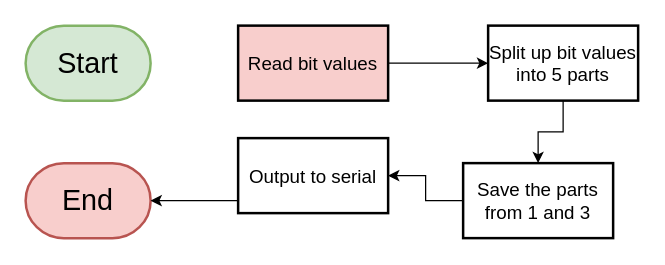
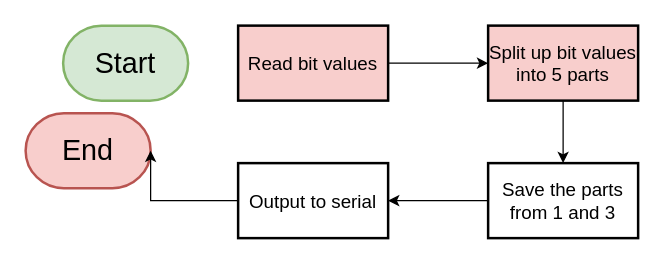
  <mxCell id="0" />
  <mxCell id="1" parent="0" />
- <mxCell id="2" value="&lt;font style=&quot;font-size: 23px&quot;&gt;Start&lt;/font&gt;" style="strokeWidth=2;html=1;shape=mxgraph.flowchart.terminator;whiteSpace=wrap;fillColor=#d5e8d4;strokeColor=#82b366;sketch=0;" parent="1" vertex="1"><mxGeometry x="20" y="20" width="100" height="60" as="geometry" /></mxCell>
+ <mxCell id="2" value="&lt;font style=&quot;font-size: 23px&quot;&gt;Start&lt;/font&gt;" style="strokeWidth=2;html=1;shape=mxgraph.flowchart.terminator;whiteSpace=wrap;fillColor=#d5e8d4;strokeColor=#82b366;sketch=0;" parent="1" vertex="1"><mxGeometry x="50" y="20" width="100" height="60" as="geometry" /></mxCell>
  <mxCell id="3" value="" style="edgeStyle=orthogonalEdgeStyle;rounded=0;orthogonalLoop=1;jettySize=auto;html=1;fontSize=15;" parent="1" source="4" target="6" edge="1"><mxGeometry relative="1" as="geometry" /></mxCell>
  <mxCell id="4" value="Read bit values" style="whiteSpace=wrap;html=1;strokeWidth=2;sketch=0;glass=0;shadow=0;fontSize=15;rounded=0;fillColor=#f8cecc;" parent="1" vertex="1"><mxGeometry x="190" y="20" width="120" height="60" as="geometry" /></mxCell>
  <mxCell id="5" value="" style="edgeStyle=orthogonalEdgeStyle;rounded=0;orthogonalLoop=1;jettySize=auto;html=1;fontSize=15;" parent="1" source="6" target="8" edge="1"><mxGeometry relative="1" as="geometry" /></mxCell>
- <mxCell id="6" value="Split up bit values into 5 parts" style="whiteSpace=wrap;html=1;shadow=0;fontSize=15;strokeWidth=2;glass=0;sketch=0;" parent="1" vertex="1"><mxGeometry x="390" y="20" width="120" height="60" as="geometry" /></mxCell>
+ <mxCell id="6" value="Split up bit values into 5 parts" style="whiteSpace=wrap;html=1;shadow=0;fontSize=15;strokeWidth=2;glass=0;sketch=0;fillColor=#f8cecc;" parent="1" vertex="1"><mxGeometry x="390" y="20" width="120" height="60" as="geometry" /></mxCell>
  <mxCell id="7" value="" style="edgeStyle=orthogonalEdgeStyle;rounded=0;orthogonalLoop=1;jettySize=auto;html=1;fontSize=15;" parent="1" source="8" target="9" edge="1"><mxGeometry relative="1" as="geometry" /></mxCell>
- <mxCell id="8" value="Save the parts from 1 and 3" style="whiteSpace=wrap;html=1;shadow=0;fontSize=15;strokeWidth=2;glass=0;sketch=0;" parent="1" vertex="1"><mxGeometry x="370" y="130" width="120" height="60" as="geometry" /></mxCell>
- <mxCell id="9" value="Output to serial" style="whiteSpace=wrap;html=1;shadow=0;fontSize=15;strokeWidth=2;glass=0;sketch=0;" parent="1" vertex="1"><mxGeometry x="190" y="110" width="120" height="60" as="geometry" /></mxCell>
- <mxCell id="10" value="&lt;font style=&quot;font-size: 23px&quot;&gt;End&lt;/font&gt;" style="strokeWidth=2;html=1;shape=mxgraph.flowchart.terminator;whiteSpace=wrap;fillColor=#f8cecc;strokeColor=#b85450;" parent="1" vertex="1"><mxGeometry x="20" y="130" width="100" height="60" as="geometry" /></mxCell>
+ <mxCell id="8" value="Save the parts from 1 and 3" style="whiteSpace=wrap;html=1;shadow=0;fontSize=15;strokeWidth=2;glass=0;sketch=0;" parent="1" vertex="1"><mxGeometry x="390" y="130" width="120" height="60" as="geometry" /></mxCell>
+ <mxCell id="9" value="Output to serial" style="whiteSpace=wrap;html=1;shadow=0;fontSize=15;strokeWidth=2;glass=0;sketch=0;" parent="1" vertex="1"><mxGeometry x="190" y="130" width="120" height="60" as="geometry" /></mxCell>
+ <mxCell id="10" value="&lt;font style=&quot;font-size: 23px&quot;&gt;End&lt;/font&gt;" style="strokeWidth=2;html=1;shape=mxgraph.flowchart.terminator;whiteSpace=wrap;fillColor=#f8cecc;strokeColor=#b85450;" parent="1" vertex="1"><mxGeometry x="20" y="90" width="100" height="60" as="geometry" /></mxCell>
  <mxCell id="11" value="" style="edgeStyle=orthogonalEdgeStyle;rounded=0;orthogonalLoop=1;jettySize=auto;html=1;entryX=1;entryY=0.5;entryDx=0;entryDy=0;entryPerimeter=0;exitX=0;exitY=0.5;exitDx=0;exitDy=0;" parent="1" source="9" target="10" edge="1"><mxGeometry relative="1" as="geometry"><mxPoint x="160" y="220" as="sourcePoint" /><mxPoint x="200" y="60" as="targetPoint" /><Array as="points"><mxPoint x="170" y="160" /><mxPoint x="170" y="160" /></Array></mxGeometry></mxCell>
